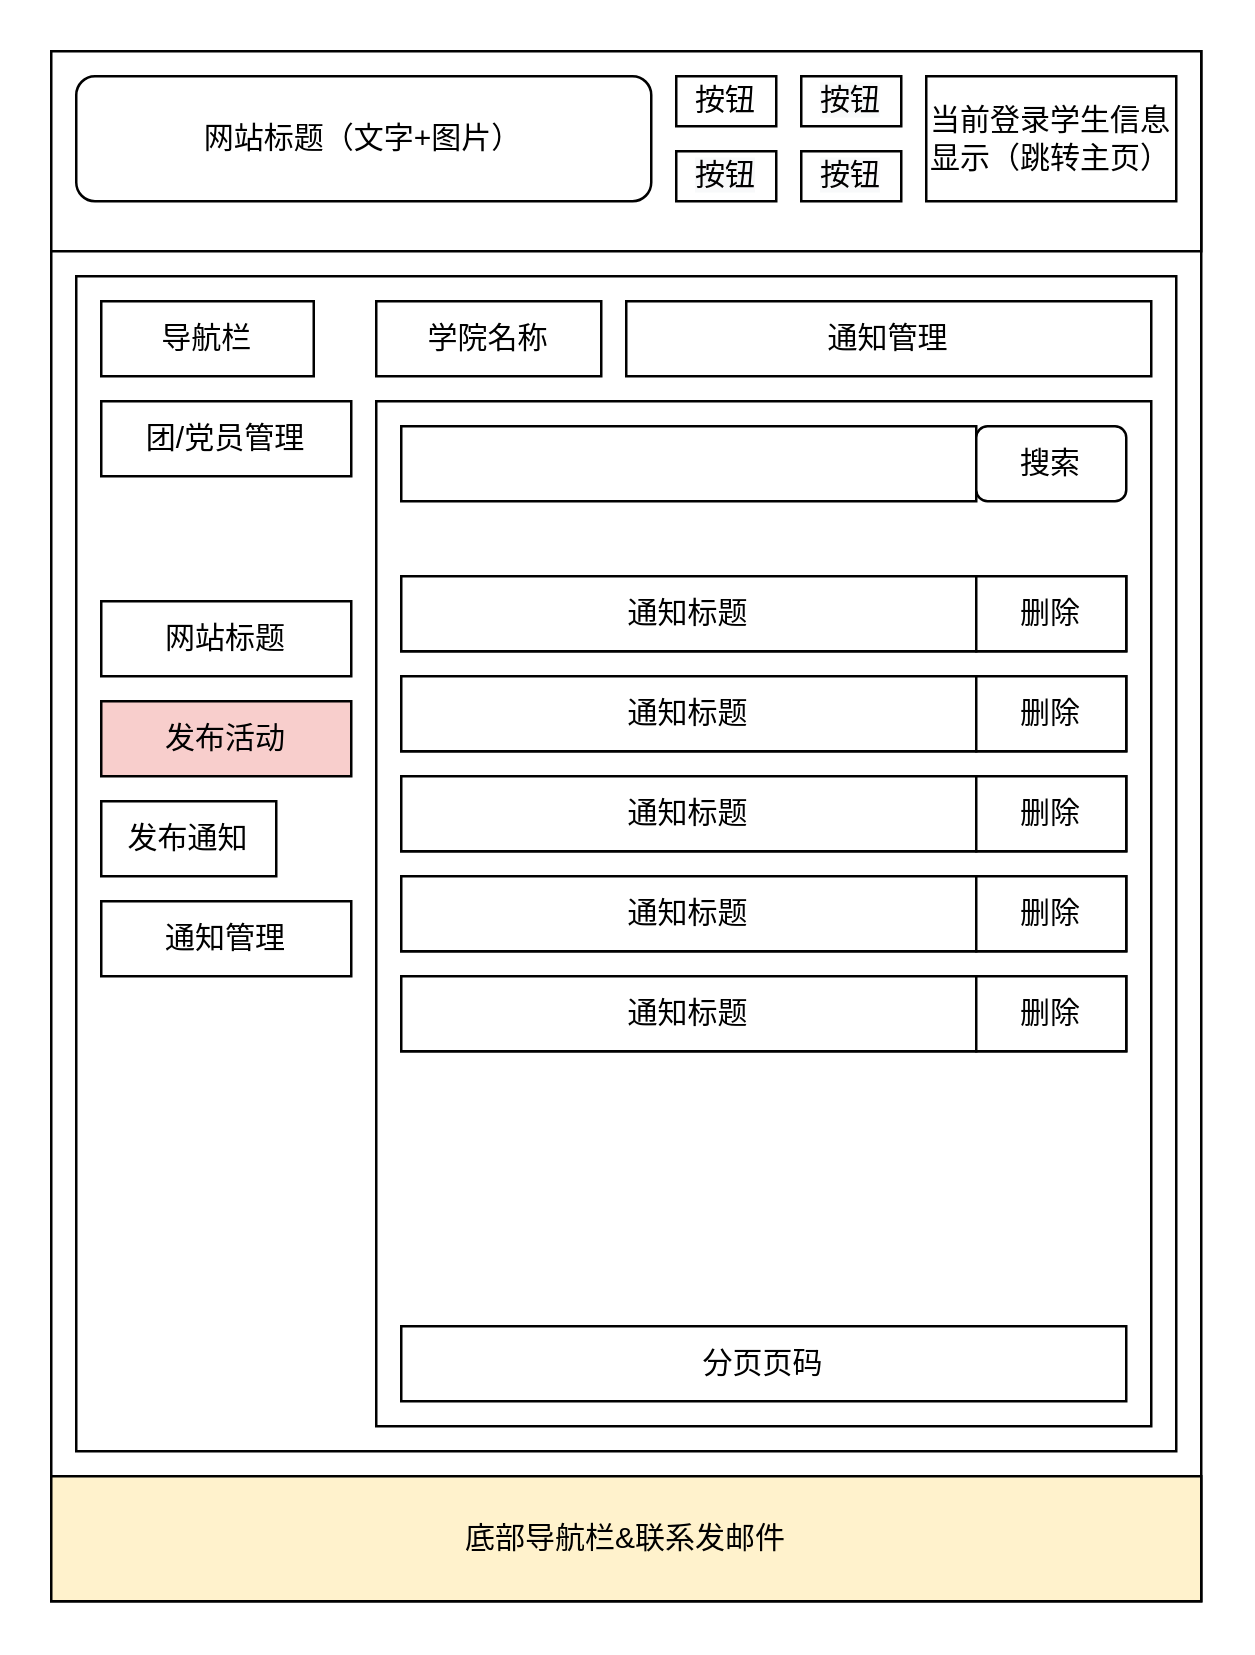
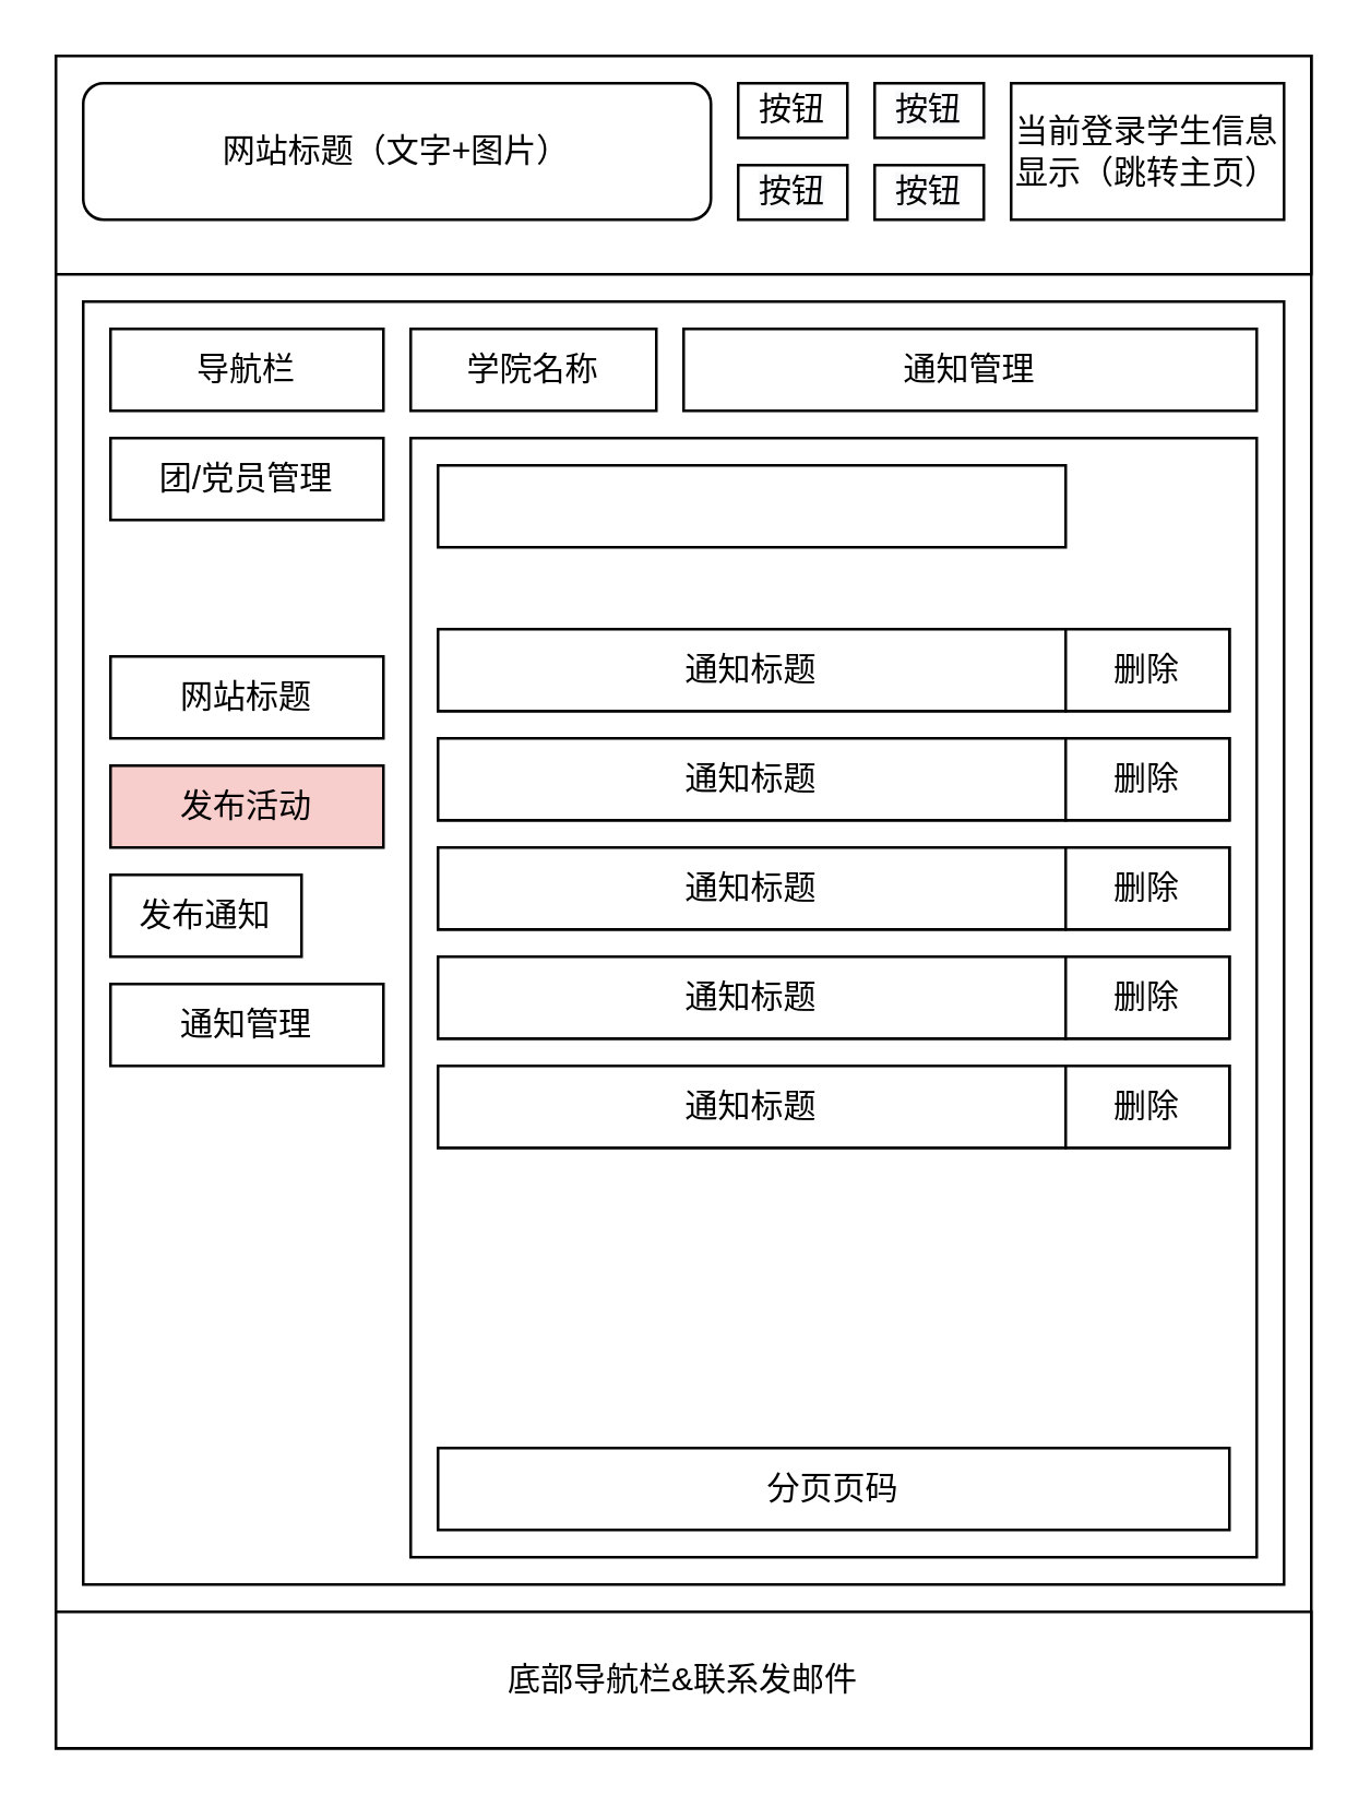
  <mxCell id="0" />
  <mxCell id="1" parent="0" />
  <mxCell id="2" value="" style="rounded=0;whiteSpace=wrap;html=1;" parent="1" vertex="1"><mxGeometry x="20" y="20" width="460" height="620" as="geometry" /></mxCell>
- <mxCell id="3" value="底部导航栏&amp;amp;联系发邮件" style="rounded=0;whiteSpace=wrap;html=1;fillColor=#fff2cc;" parent="1" vertex="1"><mxGeometry x="20" y="590" width="460" height="50" as="geometry" /></mxCell>
+ <mxCell id="3" value="底部导航栏&amp;amp;联系发邮件" style="rounded=0;whiteSpace=wrap;html=1;" parent="1" vertex="1"><mxGeometry x="20" y="590" width="460" height="50" as="geometry" /></mxCell>
  <mxCell id="4" value="" style="rounded=0;whiteSpace=wrap;html=1;" parent="1" vertex="1"><mxGeometry x="20" y="20" width="460" height="80" as="geometry" /></mxCell>
  <mxCell id="5" value="网站标题（文字+图片）" style="whiteSpace=wrap;html=1;rounded=1;" parent="1" vertex="1"><mxGeometry x="30" y="30" width="230" height="50" as="geometry" /></mxCell>
  <mxCell id="6" value="当前登录学生信息显示（跳转主页）" style="rounded=0;whiteSpace=wrap;html=1;" parent="1" vertex="1"><mxGeometry x="370" y="30" width="100" height="50" as="geometry" /></mxCell>
  <mxCell id="7" value="按钮" style="rounded=0;whiteSpace=wrap;html=1;" parent="1" vertex="1"><mxGeometry x="270" y="30" width="40" height="20" as="geometry" /></mxCell>
  <mxCell id="8" value="&#10;&#10;&lt;span style=&quot;color: rgb(0, 0, 0); font-family: helvetica; font-size: 12px; font-style: normal; font-weight: 400; letter-spacing: normal; text-align: center; text-indent: 0px; text-transform: none; word-spacing: 0px; background-color: rgb(248, 249, 250); display: inline; float: none;&quot;&gt;按钮&lt;/span&gt;&#10;&#10;" style="rounded=0;whiteSpace=wrap;html=1;" parent="1" vertex="1"><mxGeometry x="320" y="30" width="40" height="20" as="geometry" /></mxCell>
  <mxCell id="9" value="&#10;&#10;&lt;span style=&quot;color: rgb(0, 0, 0); font-family: helvetica; font-size: 12px; font-style: normal; font-weight: 400; letter-spacing: normal; text-align: center; text-indent: 0px; text-transform: none; word-spacing: 0px; background-color: rgb(248, 249, 250); display: inline; float: none;&quot;&gt;按钮&lt;/span&gt;&#10;&#10;" style="rounded=0;whiteSpace=wrap;html=1;" parent="1" vertex="1"><mxGeometry x="270" y="60" width="40" height="20" as="geometry" /></mxCell>
  <mxCell id="10" value="&#10;&#10;&lt;span style=&quot;color: rgb(0, 0, 0); font-family: helvetica; font-size: 12px; font-style: normal; font-weight: 400; letter-spacing: normal; text-align: center; text-indent: 0px; text-transform: none; word-spacing: 0px; background-color: rgb(248, 249, 250); display: inline; float: none;&quot;&gt;按钮&lt;/span&gt;&#10;&#10;" style="rounded=0;whiteSpace=wrap;html=1;" parent="1" vertex="1"><mxGeometry x="320" y="60" width="40" height="20" as="geometry" /></mxCell>
  <mxCell id="11" value="" style="rounded=0;whiteSpace=wrap;html=1;" parent="1" vertex="1"><mxGeometry x="30" y="110" width="440" height="470" as="geometry" /></mxCell>
  <mxCell id="12" value="团/党员管理" style="rounded=0;whiteSpace=wrap;html=1;" parent="1" vertex="1"><mxGeometry x="40" y="160" width="100" height="30" as="geometry" /></mxCell>
  <mxCell id="13" value="网站标题" style="rounded=0;whiteSpace=wrap;html=1;" parent="1" vertex="1"><mxGeometry x="40" y="240" width="100" height="30" as="geometry" /></mxCell>
  <mxCell id="14" value="发布活动" style="rounded=0;whiteSpace=wrap;html=1;fillColor=#f8cecc;" parent="1" vertex="1"><mxGeometry x="40" y="280" width="100" height="30" as="geometry" /></mxCell>
  <mxCell id="15" value="" style="rounded=0;whiteSpace=wrap;html=1;" parent="1" vertex="1"><mxGeometry x="150" y="160" width="310" height="410" as="geometry" /></mxCell>
- <mxCell id="16" value="导航栏" style="rounded=0;whiteSpace=wrap;html=1;" parent="1" vertex="1"><mxGeometry x="40" y="120" width="85" height="30" as="geometry" /></mxCell>
+ <mxCell id="16" value="导航栏" style="rounded=0;whiteSpace=wrap;html=1;" parent="1" vertex="1"><mxGeometry x="40" y="120" width="100" height="30" as="geometry" /></mxCell>
  <mxCell id="17" value="发布通知" style="rounded=0;whiteSpace=wrap;html=1;" parent="1" vertex="1"><mxGeometry x="40" y="320" width="70" height="30" as="geometry" /></mxCell>
  <mxCell id="18" value="通知管理" style="rounded=0;whiteSpace=wrap;html=1;" parent="1" vertex="1"><mxGeometry x="250" y="120" width="210" height="30" as="geometry" /></mxCell>
  <mxCell id="19" value="学院名称" style="rounded=0;whiteSpace=wrap;html=1;" parent="1" vertex="1"><mxGeometry x="150" y="120" width="90" height="30" as="geometry" /></mxCell>
  <mxCell id="20" value="通知管理" style="rounded=0;whiteSpace=wrap;html=1;" parent="1" vertex="1"><mxGeometry x="40" y="360" width="100" height="30" as="geometry" /></mxCell>
  <mxCell id="21" value="" style="rounded=0;whiteSpace=wrap;html=1;" parent="1" vertex="1"><mxGeometry x="160" y="230" width="290" height="30" as="geometry" /></mxCell>
  <mxCell id="22" value="通知标题" style="rounded=0;whiteSpace=wrap;html=1;" parent="1" vertex="1"><mxGeometry x="160" y="230" width="230" height="30" as="geometry" /></mxCell>
  <mxCell id="23" value="删除" style="rounded=0;whiteSpace=wrap;html=1;" parent="1" vertex="1"><mxGeometry x="390" y="230" width="60" height="30" as="geometry" /></mxCell>
  <mxCell id="24" value="" style="rounded=0;whiteSpace=wrap;html=1;" parent="1" vertex="1"><mxGeometry x="160" y="270" width="290" height="30" as="geometry" /></mxCell>
  <mxCell id="25" value="通知标题" style="rounded=0;whiteSpace=wrap;html=1;" parent="1" vertex="1"><mxGeometry x="160" y="270" width="230" height="30" as="geometry" /></mxCell>
  <mxCell id="26" value="删除" style="rounded=0;whiteSpace=wrap;html=1;" parent="1" vertex="1"><mxGeometry x="390" y="270" width="60" height="30" as="geometry" /></mxCell>
  <mxCell id="27" value="" style="rounded=0;whiteSpace=wrap;html=1;" parent="1" vertex="1"><mxGeometry x="160" y="310" width="290" height="30" as="geometry" /></mxCell>
  <mxCell id="28" value="通知标题" style="rounded=0;whiteSpace=wrap;html=1;" parent="1" vertex="1"><mxGeometry x="160" y="310" width="230" height="30" as="geometry" /></mxCell>
  <mxCell id="29" value="删除" style="rounded=0;whiteSpace=wrap;html=1;" parent="1" vertex="1"><mxGeometry x="390" y="310" width="60" height="30" as="geometry" /></mxCell>
  <mxCell id="30" value="" style="rounded=0;whiteSpace=wrap;html=1;" parent="1" vertex="1"><mxGeometry x="160" y="350" width="290" height="30" as="geometry" /></mxCell>
  <mxCell id="31" value="通知标题" style="rounded=0;whiteSpace=wrap;html=1;" parent="1" vertex="1"><mxGeometry x="160" y="350" width="230" height="30" as="geometry" /></mxCell>
  <mxCell id="32" value="删除" style="rounded=0;whiteSpace=wrap;html=1;" parent="1" vertex="1"><mxGeometry x="390" y="350" width="60" height="30" as="geometry" /></mxCell>
  <mxCell id="33" value="" style="rounded=0;whiteSpace=wrap;html=1;" parent="1" vertex="1"><mxGeometry x="160" y="390" width="290" height="30" as="geometry" /></mxCell>
  <mxCell id="34" value="通知标题" style="rounded=0;whiteSpace=wrap;html=1;" parent="1" vertex="1"><mxGeometry x="160" y="390" width="230" height="30" as="geometry" /></mxCell>
  <mxCell id="35" value="删除" style="rounded=0;whiteSpace=wrap;html=1;" parent="1" vertex="1"><mxGeometry x="390" y="390" width="60" height="30" as="geometry" /></mxCell>
  <mxCell id="36" value="分页页码" style="rounded=0;whiteSpace=wrap;html=1;" parent="1" vertex="1"><mxGeometry x="160" y="530" width="290" height="30" as="geometry" /></mxCell>
  <mxCell id="37" value="" style="rounded=0;whiteSpace=wrap;html=1;" vertex="1" parent="1"><mxGeometry x="160" y="170" width="230" height="30" as="geometry" /></mxCell>
- <mxCell id="38" value="搜索" style="rounded=1;whiteSpace=wrap;html=1;" vertex="1" parent="1"><mxGeometry x="390" y="170" width="60" height="30" as="geometry" /></mxCell>
